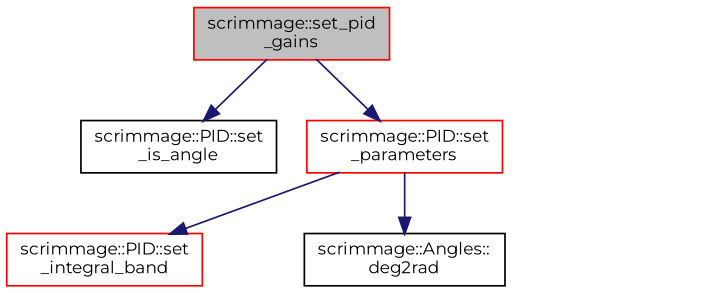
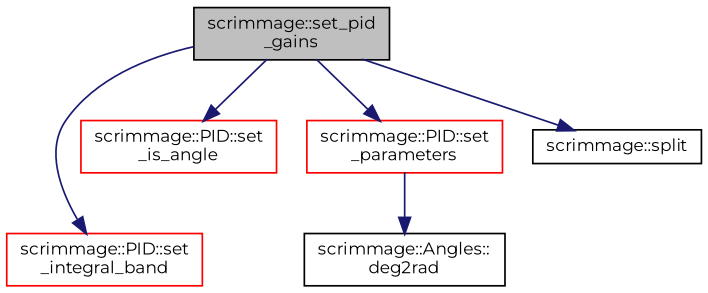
  digraph {
    fontname=Montserrat
    rankdir=TB
    node [color=black fillcolor=white fontname=Montserrat fontsize=10 shape=record style=filled]
    edge [color=midnightblue fontname=Montserrat fontsize=10 labelfontname=Helvetica labelfontsize=10 style=solid]
-   n1 [color=red fillcolor=grey75 fontcolor=black height=0.2 label="scrimmage::set_pid\l_gains" width=0.4]
+   n1 [fillcolor=grey75 fontcolor=black height=0.2 label="scrimmage::set_pid\l_gains" width=0.4]
    n2 [color=red height=0.2 label="scrimmage::PID::set\l_integral_band" width=0.4]
-   n3 [height=0.2 label="scrimmage::PID::set\l_is_angle" width=0.4]
+   n3 [color=red height=0.2 label="scrimmage::PID::set\l_is_angle" width=0.4]
    n4 [color=red height=0.2 label="scrimmage::PID::set\l_parameters" width=0.4]
+   n5 [height=0.2 label="scrimmage::split" width=0.4]
    n6 [height=0.2 label="scrimmage::Angles::\ldeg2rad" width=0.4]
-   n4 -> n2
+   n1 -> n2
    n1 -> n3
    n1 -> n4
+   n1 -> n5
    n4 -> n6
  }
